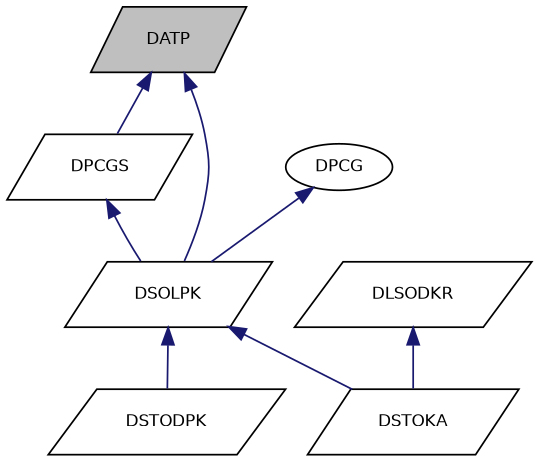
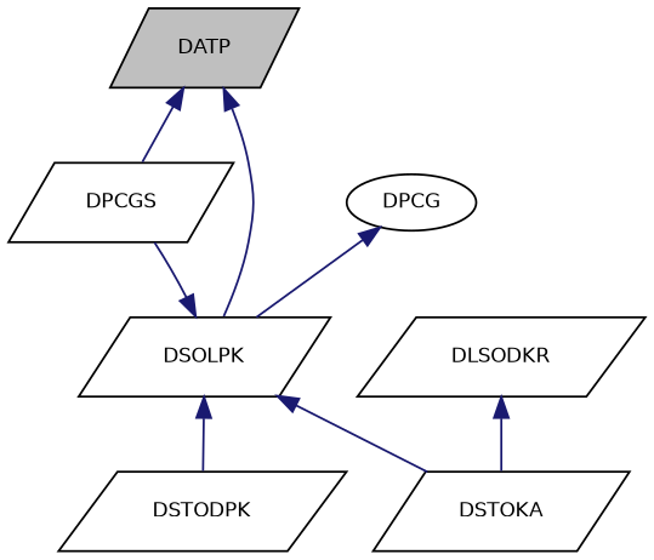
  digraph {
    rankdir=TB
    node [color=black fillcolor=white fontname=Helvetica fontsize=10 shape=parallelogram style=filled]
    edge [color=midnightblue dir=back fontname=Helvetica fontsize=10 labelfontname=Helvetica labelfontsize=10 style=solid]
    n1 [fillcolor=grey75 fontcolor=black height=0.2 label=DATP width=0.4]
    n2 [height=0.2 label=DPCGS width=0.4]
    n3 [height=0.2 label=DSOLPK width=0.4]
    n4 [height=0.2 label=DPCG shape=ellipse width=0.4]
    n5 [height=0.2 label=DSTODPK width=0.4]
    n6 [height=0.2 label=DSTOKA width=0.4]
    n7 [height=0.2 label=DLSODKR width=0.4]
    n1 -> n2
    n1 -> n3
-   n2 -> n3
+   n3 -> n2
    n3 -> n5
    n3 -> n6
    n4 -> n3
    n7 -> n6
  }
